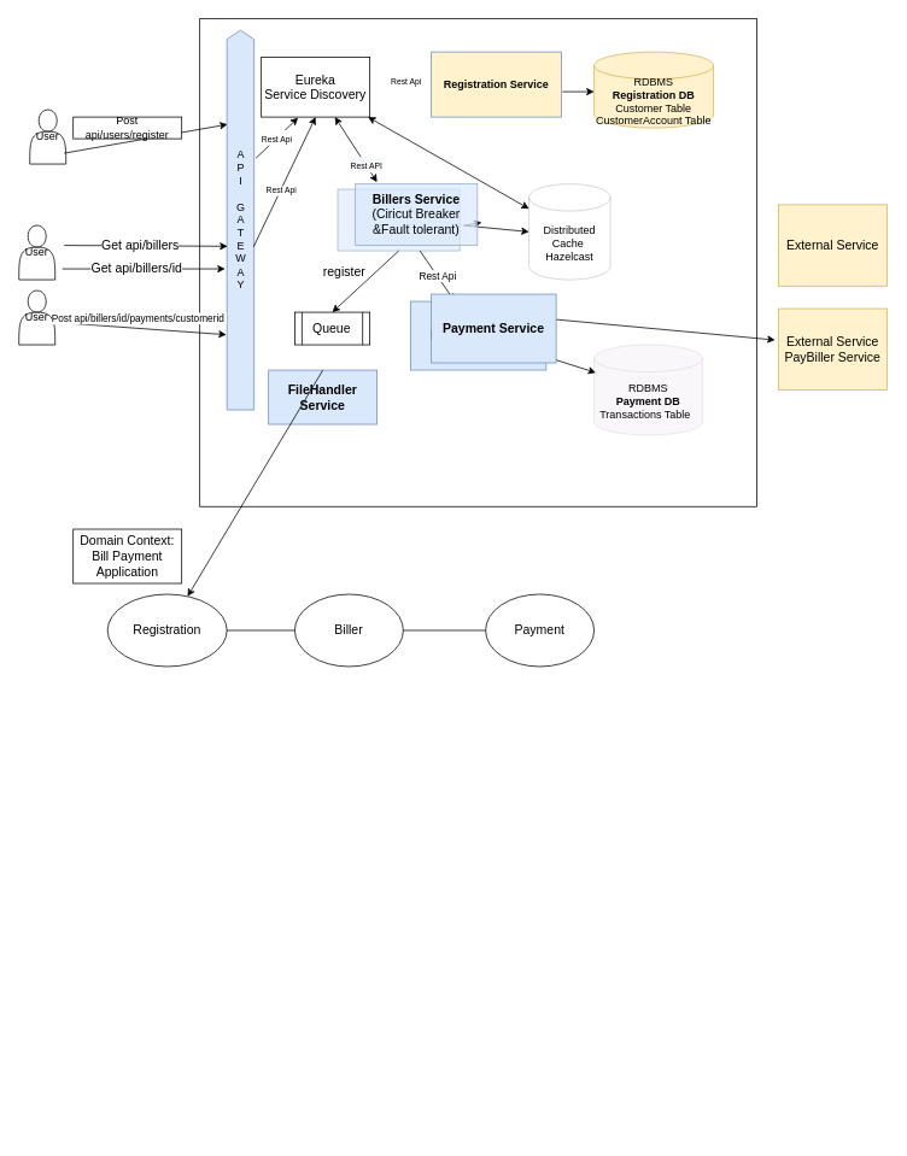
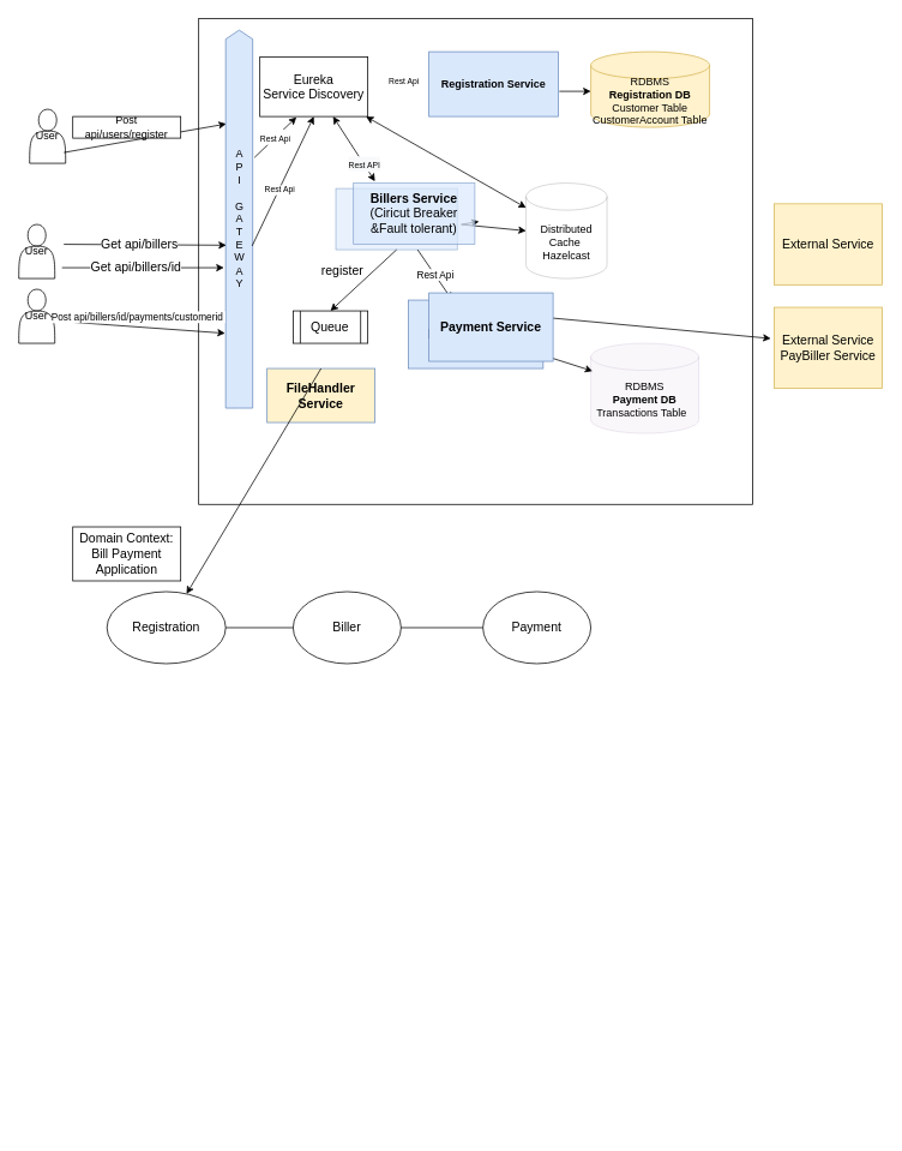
  <mxCell id="0" />
  <mxCell id="1" parent="0" />
  <mxCell id="2" value="User" style="shape=actor;whiteSpace=wrap;html=1;" parent="1" vertex="1"><mxGeometry x="32" y="121" width="40" height="60" as="geometry" /></mxCell>
  <mxCell id="3" value="" style="rounded=0;whiteSpace=wrap;html=1;" parent="1" vertex="1"><mxGeometry x="220" y="20" width="616" height="540" as="geometry" /></mxCell>
  <mxCell id="4" value="" style="endArrow=classic;html=1;rounded=0;entryX=0.752;entryY=0.022;entryDx=0;entryDy=0;entryPerimeter=0;" parent="1" target="6" edge="1"><mxGeometry width="50" height="50" relative="1" as="geometry"><mxPoint x="70" y="169" as="sourcePoint" /><mxPoint x="170" y="121" as="targetPoint" /></mxGeometry></mxCell>
  <mxCell id="5" value="Post api/users/register" style="whiteSpace=wrap;html=1;" parent="1" vertex="1"><mxGeometry x="80" y="129" width="120" height="24" as="geometry" /></mxCell>
  <mxCell id="6" value="A&lt;br&gt;P&lt;br&gt;I&lt;br&gt;&lt;br&gt;G&lt;br&gt;A&lt;br&gt;T&lt;br&gt;E&lt;br&gt;W&lt;br&gt;A&lt;br&gt;Y" style="html=1;shadow=0;dashed=0;align=center;verticalAlign=middle;shape=mxgraph.arrows2.arrow;dy=0;dx=10;notch=0;direction=north;fillColor=#dae8fc;strokeColor=#6c8ebf;" parent="1" vertex="1"><mxGeometry x="250" y="33" width="30" height="420" as="geometry" /></mxCell>
- <mxCell id="7" value="&lt;b&gt;Registration Service&lt;/b&gt;" style="rounded=0;whiteSpace=wrap;html=1;fillColor=#fff2cc;strokeColor=#6c8ebf;" parent="1" vertex="1"><mxGeometry x="476" y="57" width="144" height="72" as="geometry" /></mxCell>
+ <mxCell id="7" value="&lt;b&gt;Registration Service&lt;/b&gt;" style="rounded=0;whiteSpace=wrap;html=1;fillColor=#dae8fc;strokeColor=#6c8ebf;" parent="1" vertex="1"><mxGeometry x="476" y="57" width="144" height="72" as="geometry" /></mxCell>
  <mxCell id="8" value="RDBMS&lt;br&gt;&lt;b&gt;Registration DB&lt;/b&gt;&lt;br&gt;Customer Table&lt;br&gt;CustomerAccount Table" style="shape=cylinder3;whiteSpace=wrap;html=1;boundedLbl=1;backgroundOutline=1;size=15;fillColor=#fff2cc;strokeColor=#d6b656;" parent="1" vertex="1"><mxGeometry x="656" y="57" width="132" height="84" as="geometry" /></mxCell>
  <mxCell id="9" value="User" style="shape=actor;whiteSpace=wrap;html=1;" parent="1" vertex="1"><mxGeometry y="249" width="40" height="60" as="geometry" x="20" /></mxCell>
  <mxCell id="10" value="" style="endArrow=classic;html=1;rounded=0;entryX=0.431;entryY=0.022;entryDx=0;entryDy=0;entryPerimeter=0;" parent="1" target="6" edge="1"><mxGeometry relative="1" as="geometry"><mxPoint x="70" y="271" as="sourcePoint" /><mxPoint x="210" y="271" as="targetPoint" /></mxGeometry></mxCell>
  <mxCell id="11" value="Get api/billers" style="edgeLabel;html=1;align=center;verticalAlign=middle;resizable=0;points=[];fontSize=14;" parent="10" vertex="1" connectable="0"><mxGeometry x="0.138" y="1" relative="1" as="geometry"><mxPoint x="-20" as="offset" /></mxGeometry></mxCell>
  <mxCell id="12" value="&lt;font style=&quot;font-size: 9px;&quot;&gt;Rest Api&lt;/font&gt;" style="endArrow=classic;html=1;rounded=0;fontSize=14;exitX=0.663;exitY=1.067;exitDx=0;exitDy=0;exitPerimeter=0;entryX=0.339;entryY=1.01;entryDx=0;entryDy=0;entryPerimeter=0;" parent="1" source="6" target="43" edge="1"><mxGeometry width="50" height="50" relative="1" as="geometry"><mxPoint x="400" y="171" as="sourcePoint" /><mxPoint x="450" y="121" as="targetPoint" /></mxGeometry></mxCell>
  <mxCell id="13" value="" style="rounded=0;whiteSpace=wrap;html=1;fontSize=14;fillColor=#dae8fc;strokeColor=#6c8ebf;opacity=60;" parent="1" vertex="1"><mxGeometry x="372.5" y="209" width="135" height="68" as="geometry" /></mxCell>
  <mxCell id="14" value="External Service" style="rounded=0;whiteSpace=wrap;html=1;fontSize=14;fillColor=#fff2cc;strokeColor=#d6b656;" parent="1" vertex="1"><mxGeometry x="860" y="226" width="120" height="90" as="geometry" /></mxCell>
  <mxCell id="15" value="Payment Service" style="rounded=0;whiteSpace=wrap;html=1;fontSize=14;fillColor=#dae8fc;strokeColor=#6c8ebf;" parent="1" vertex="1"><mxGeometry x="453" y="333" width="150" height="76" as="geometry" /></mxCell>
  <mxCell id="16" value="Domain Context: Bill Payment Application" style="whiteSpace=wrap;html=1;fontSize=14;" parent="1" vertex="1"><mxGeometry x="80" y="585" width="120" height="60" as="geometry" /></mxCell>
  <mxCell id="17" value="" style="whiteSpace=wrap;html=1;fontSize=14;opacity=0;" parent="1" vertex="1"><mxGeometry x="46" y="585" width="804" height="672" as="geometry" /></mxCell>
  <mxCell id="18" value="" style="endArrow=classic;html=1;rounded=0;exitX=1.007;exitY=0.611;exitDx=0;exitDy=0;exitPerimeter=0;" edge="1" parent="1" source="7"><mxGeometry width="50" height="50" relative="1" as="geometry"><mxPoint x="392" y="83" as="sourcePoint" /><mxPoint x="656" y="101" as="targetPoint" /></mxGeometry></mxCell>
  <mxCell id="19" value="Distributed Cache&amp;nbsp;&lt;br&gt;Hazelcast" style="shape=cylinder3;whiteSpace=wrap;html=1;boundedLbl=1;backgroundOutline=1;size=15;shadow=0;sketch=0;opacity=20;" vertex="1" parent="1"><mxGeometry x="584" y="203" width="90" height="106" as="geometry" /></mxCell>
  <mxCell id="20" value="Rest Api" style="endArrow=classic;html=1;rounded=0;" edge="1" parent="1" source="13" target="15"><mxGeometry width="50" height="50" relative="1" as="geometry"><mxPoint x="392" y="227" as="sourcePoint" /><mxPoint x="442" y="177" as="targetPoint" /></mxGeometry></mxCell>
  <mxCell id="21" value="User" style="shape=actor;whiteSpace=wrap;html=1;" vertex="1" parent="1"><mxGeometry y="321" width="40" height="60" as="geometry" x="20" /></mxCell>
  <mxCell id="22" value="" style="endArrow=classic;html=1;rounded=0;entryX=0.198;entryY=-0.022;entryDx=0;entryDy=0;entryPerimeter=0;" edge="1" parent="1" target="6"><mxGeometry relative="1" as="geometry"><mxPoint x="72" y="357" as="sourcePoint" /><mxPoint x="172" y="357" as="targetPoint" /></mxGeometry></mxCell>
  <mxCell id="23" value="Post api/billers/id/payments/customerid&amp;nbsp;" style="edgeLabel;html=1;align=center;verticalAlign=middle;resizable=0;points=[];" vertex="1" connectable="0" parent="1"><mxGeometry x="152" y="351" as="geometry" /></mxCell>
  <mxCell id="24" value="" style="endArrow=classic;html=1;rounded=0;" edge="1" parent="1"><mxGeometry relative="1" as="geometry"><mxPoint x="605" y="394.936" as="sourcePoint" /><mxPoint x="658" y="411.851" as="targetPoint" /></mxGeometry></mxCell>
  <mxCell id="25" value="RDBMS&lt;br&gt;&lt;b&gt;Payment DB&lt;/b&gt;&lt;br&gt;Transactions Table&lt;span style=&quot;white-space: pre;&quot;&gt;&#09;&lt;/span&gt;" style="shape=cylinder3;whiteSpace=wrap;html=1;boundedLbl=1;backgroundOutline=1;size=15;shadow=0;sketch=0;opacity=20;fillColor=#e1d5e7;strokeColor=#9673a6;" vertex="1" parent="1"><mxGeometry x="656" y="381" width="120" height="100" as="geometry" /></mxCell>
  <mxCell id="26" value="External Service&lt;br&gt;PayBiller Service" style="rounded=0;whiteSpace=wrap;html=1;fontSize=14;fillColor=#fff2cc;strokeColor=#d6b656;" vertex="1" parent="1"><mxGeometry x="860" y="341" width="120" height="90" as="geometry" /></mxCell>
  <mxCell id="27" value="" style="endArrow=classic;html=1;rounded=0;" edge="1" parent="1"><mxGeometry relative="1" as="geometry"><mxPoint x="68" y="297" as="sourcePoint" /><mxPoint x="248" y="297" as="targetPoint" /></mxGeometry></mxCell>
  <mxCell id="28" value="Get api/billers/id" style="edgeLabel;html=1;align=center;verticalAlign=middle;resizable=0;points=[];fontSize=14;" vertex="1" connectable="0" parent="27"><mxGeometry x="0.138" y="1" relative="1" as="geometry"><mxPoint x="-21" as="offset" /></mxGeometry></mxCell>
  <mxCell id="29" value="" style="endArrow=classic;startArrow=classic;html=1;rounded=0;entryX=0;entryY=0.5;entryDx=0;entryDy=0;entryPerimeter=0;exitX=1.035;exitY=0.627;exitDx=0;exitDy=0;exitPerimeter=0;" edge="1" parent="1" source="30" target="19"><mxGeometry width="50" height="50" relative="1" as="geometry"><mxPoint x="488" y="249" as="sourcePoint" /><mxPoint x="596" y="297" as="targetPoint" /><Array as="points"><mxPoint x="512" y="249" /></Array></mxGeometry></mxCell>
  <mxCell id="30" value="&lt;b&gt;Billers Service&lt;/b&gt;&lt;br&gt;(Ciricut Breaker &amp;amp;Fault tolerant)" style="rounded=0;whiteSpace=wrap;html=1;fontSize=14;fillColor=#dae8fc;strokeColor=#6c8ebf;opacity=70;" vertex="1" parent="1"><mxGeometry x="392" y="203" width="135" height="68" as="geometry" /></mxCell>
  <mxCell id="31" value="" style="endArrow=classic;html=1;rounded=0;fontFamily=Helvetica;fontSize=14;fontColor=default;entryX=-0.033;entryY=0.385;entryDx=0;entryDy=0;entryPerimeter=0;exitX=1;exitY=0.25;exitDx=0;exitDy=0;" edge="1" parent="1" source="15" target="26"><mxGeometry relative="1" as="geometry"><mxPoint x="404" y="225" as="sourcePoint" /><mxPoint x="504" y="225" as="targetPoint" /></mxGeometry></mxCell>
- <mxCell id="32" value="&lt;b&gt;FileHandler Service&lt;/b&gt;" style="rounded=0;whiteSpace=wrap;html=1;strokeColor=#6c8ebf;fontFamily=Helvetica;fontSize=14;fillColor=#dae8fc;" vertex="1" parent="1"><mxGeometry x="296" y="409" width="120" height="60" as="geometry" /></mxCell>
+ <mxCell id="32" value="&lt;b&gt;FileHandler Service&lt;/b&gt;" style="rounded=0;whiteSpace=wrap;html=1;strokeColor=#6c8ebf;fontFamily=Helvetica;fontSize=14;fillColor=#fff2cc;" vertex="1" parent="1"><mxGeometry x="296" y="409" width="120" height="60" as="geometry" /></mxCell>
  <mxCell id="33" value="Queue" style="shape=process;whiteSpace=wrap;html=1;backgroundOutline=1;rounded=0;strokeColor=default;fontFamily=Helvetica;fontSize=14;fontColor=default;fillColor=default;" vertex="1" parent="1"><mxGeometry x="325" y="345" width="83" height="36" as="geometry" /></mxCell>
  <mxCell id="34" value="" style="endArrow=classic;html=1;rounded=0;fontFamily=Helvetica;fontSize=14;fontColor=default;exitX=0.5;exitY=0;exitDx=0;exitDy=0;" edge="1" parent="1" source="32" target="38"><mxGeometry width="50" height="50" relative="1" as="geometry"><mxPoint x="428" y="227" as="sourcePoint" /><mxPoint x="478" y="177" as="targetPoint" /></mxGeometry></mxCell>
  <mxCell id="35" value="" style="endArrow=classic;html=1;rounded=0;fontFamily=Helvetica;fontSize=14;fontColor=default;entryX=0.5;entryY=0;entryDx=0;entryDy=0;exitX=0.5;exitY=1;exitDx=0;exitDy=0;" edge="1" parent="1" source="13" target="33"><mxGeometry width="50" height="50" relative="1" as="geometry"><mxPoint x="308" y="297" as="sourcePoint" /><mxPoint x="478" y="177" as="targetPoint" /></mxGeometry></mxCell>
  <mxCell id="36" value="register" style="text;html=1;strokeColor=none;fillColor=none;align=center;verticalAlign=middle;whiteSpace=wrap;rounded=0;fontFamily=Helvetica;fontSize=14;fontColor=default;" vertex="1" parent="1"><mxGeometry x="356" y="286" width="48" height="30" as="geometry" /></mxCell>
  <mxCell id="37" value="&lt;b&gt;Payment Service&lt;/b&gt;" style="rounded=0;whiteSpace=wrap;html=1;fontSize=14;fillColor=#dae8fc;strokeColor=#6c8ebf;" vertex="1" parent="1"><mxGeometry x="476" y="325" width="138" height="76" as="geometry" /></mxCell>
  <mxCell id="38" value="Registration" style="ellipse;whiteSpace=wrap;html=1;rounded=0;strokeColor=default;fontFamily=Helvetica;fontSize=14;fontColor=default;fillColor=default;" vertex="1" parent="1"><mxGeometry x="118" y="657" width="132" height="80" as="geometry" /></mxCell>
  <mxCell id="39" value="" style="endArrow=none;html=1;rounded=0;fontFamily=Helvetica;fontSize=14;fontColor=default;exitX=1;exitY=0.5;exitDx=0;exitDy=0;" edge="1" parent="1" source="38" target="40"><mxGeometry width="50" height="50" relative="1" as="geometry"><mxPoint x="464" y="611" as="sourcePoint" /><mxPoint x="308" y="693" as="targetPoint" /><Array as="points" /></mxGeometry></mxCell>
  <mxCell id="40" value="Biller" style="ellipse;whiteSpace=wrap;html=1;rounded=0;strokeColor=default;fontFamily=Helvetica;fontSize=14;fontColor=default;fillColor=default;" vertex="1" parent="1"><mxGeometry x="325" y="657" width="120" height="80" as="geometry" /></mxCell>
  <mxCell id="41" value="Payment" style="ellipse;whiteSpace=wrap;html=1;rounded=0;strokeColor=default;fontFamily=Helvetica;fontSize=14;fontColor=default;fillColor=default;" vertex="1" parent="1"><mxGeometry x="536" y="657" width="120" height="80" as="geometry" /></mxCell>
  <mxCell id="42" value="" style="endArrow=none;html=1;rounded=0;fontFamily=Helvetica;fontSize=14;fontColor=default;exitX=1;exitY=0.5;exitDx=0;exitDy=0;entryX=0;entryY=0.5;entryDx=0;entryDy=0;" edge="1" parent="1" source="40" target="41"><mxGeometry width="50" height="50" relative="1" as="geometry"><mxPoint x="464" y="599" as="sourcePoint" /><mxPoint x="514" y="549" as="targetPoint" /></mxGeometry></mxCell>
  <mxCell id="43" value="Eureka&lt;br&gt;Service Discovery" style="rounded=0;whiteSpace=wrap;html=1;strokeColor=default;fontFamily=Helvetica;fontSize=14;fontColor=default;fillColor=default;" vertex="1" parent="1"><mxGeometry x="288" y="63" width="120" height="66" as="geometry" /></mxCell>
  <mxCell id="44" value="" style="endArrow=classic;startArrow=classic;html=1;rounded=0;fontFamily=Helvetica;fontSize=14;fontColor=default;" edge="1" parent="1" source="43" target="19"><mxGeometry width="50" height="50" relative="1" as="geometry"><mxPoint x="408" y="143" as="sourcePoint" /><mxPoint x="458" y="93" as="targetPoint" /></mxGeometry></mxCell>
  <mxCell id="45" value="" style="endArrow=classic;startArrow=classic;html=1;rounded=0;fontFamily=Helvetica;fontSize=14;fontColor=default;" edge="1" parent="1" target="43"><mxGeometry width="50" height="50" relative="1" as="geometry"><mxPoint x="416" y="201" as="sourcePoint" /><mxPoint x="514" y="261" as="targetPoint" /><Array as="points" /></mxGeometry></mxCell>
  <mxCell id="46" value="&lt;span style=&quot;background-color: rgb(248, 249, 250);&quot;&gt;&lt;font style=&quot;font-size: 9px;&quot;&gt;Rest API&lt;/font&gt;&lt;/span&gt;" style="edgeLabel;html=1;align=center;verticalAlign=middle;resizable=0;points=[];fontSize=14;fontFamily=Helvetica;fontColor=default;" vertex="1" connectable="0" parent="45"><mxGeometry x="-0.205" y="-4" relative="1" as="geometry"><mxPoint x="3" y="11" as="offset" /></mxGeometry></mxCell>
  <mxCell id="47" value="" style="endArrow=classic;html=1;rounded=0;fontFamily=Helvetica;fontSize=14;fontColor=default;entryX=0.5;entryY=1;entryDx=0;entryDy=0;exitX=0.429;exitY=0.978;exitDx=0;exitDy=0;exitPerimeter=0;" edge="1" parent="1" source="6" target="43"><mxGeometry width="50" height="50" relative="1" as="geometry"><mxPoint x="464" y="311" as="sourcePoint" /><mxPoint x="514" y="261" as="targetPoint" /></mxGeometry></mxCell>
  <mxCell id="48" value="Rest Api" style="edgeLabel;html=1;align=center;verticalAlign=middle;resizable=0;points=[];fontSize=9;fontFamily=Helvetica;fontColor=default;" vertex="1" connectable="0" parent="47"><mxGeometry x="-0.134" relative="1" as="geometry"><mxPoint as="offset" /></mxGeometry></mxCell>
  <mxCell id="49" value="Rest Api" style="text;html=1;align=center;verticalAlign=middle;resizable=0;points=[];autosize=1;strokeColor=none;fillColor=none;fontSize=9;fontFamily=Helvetica;fontColor=default;" vertex="1" parent="1"><mxGeometry x="418" y="79" width="60" height="24" as="geometry" /></mxCell>
